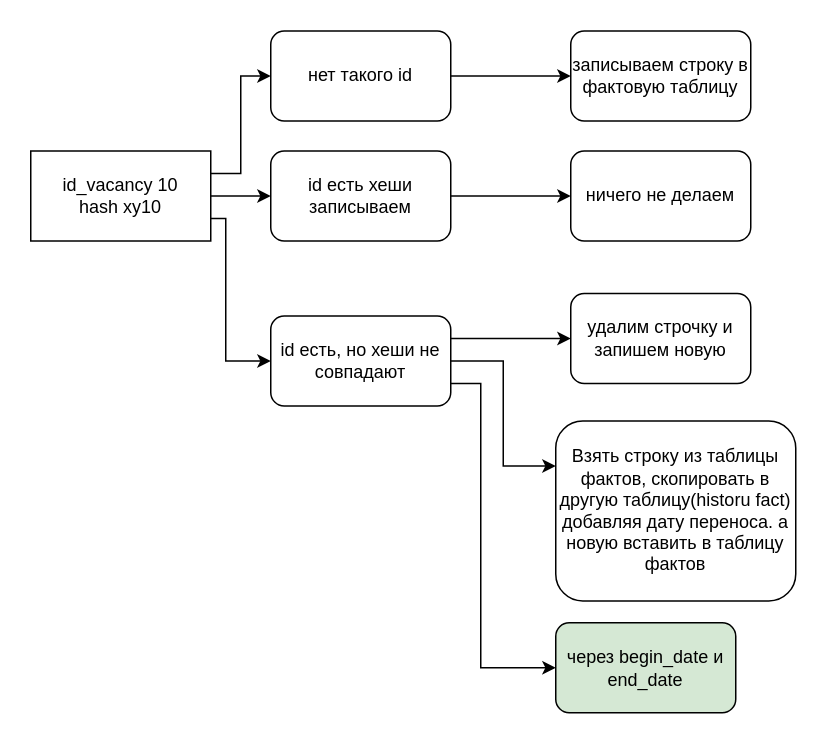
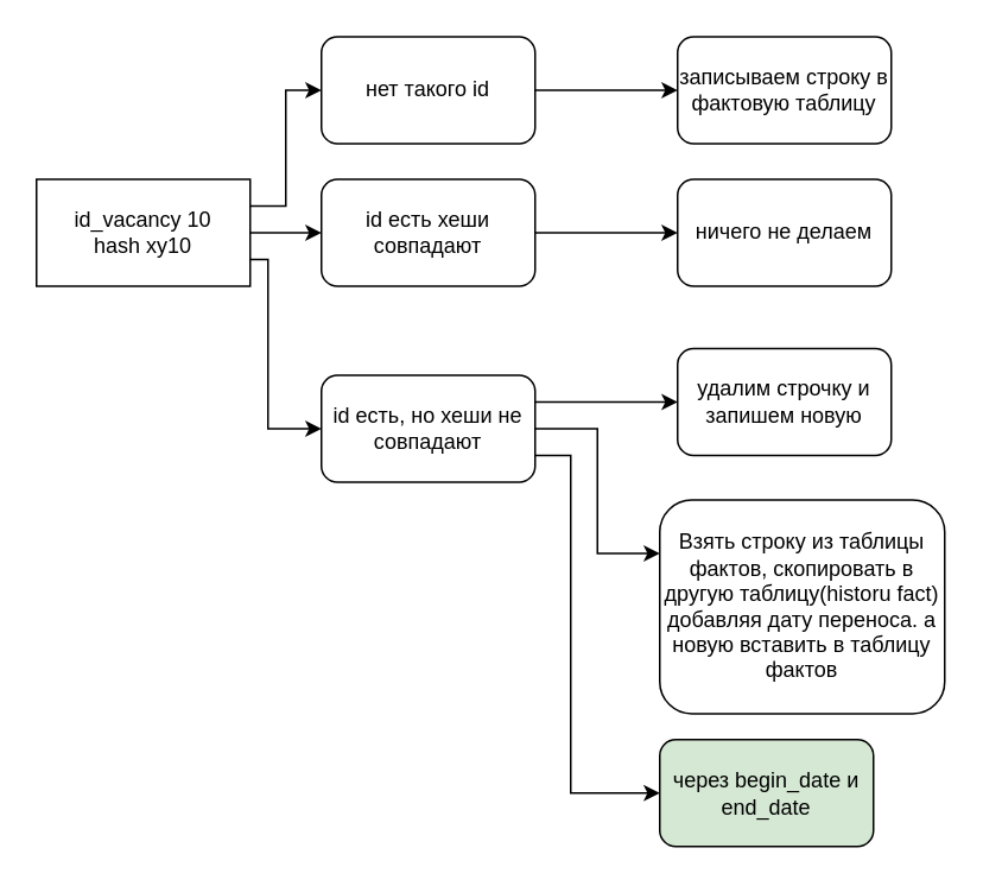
  <mxCell id="0" />
  <mxCell id="1" parent="0" />
  <mxCell id="2" style="edgeStyle=orthogonalEdgeStyle;rounded=0;orthogonalLoop=1;jettySize=auto;html=1;exitX=1;exitY=0.25;exitDx=0;exitDy=0;entryX=0;entryY=0.5;entryDx=0;entryDy=0;" edge="1" parent="1" source="5" target="7"><mxGeometry relative="1" as="geometry" /></mxCell>
  <mxCell id="3" style="edgeStyle=orthogonalEdgeStyle;rounded=0;orthogonalLoop=1;jettySize=auto;html=1;exitX=1;exitY=0.5;exitDx=0;exitDy=0;entryX=0;entryY=0.5;entryDx=0;entryDy=0;" edge="1" parent="1" source="5" target="10"><mxGeometry relative="1" as="geometry" /></mxCell>
  <mxCell id="4" style="edgeStyle=orthogonalEdgeStyle;rounded=0;orthogonalLoop=1;jettySize=auto;html=1;exitX=1;exitY=0.75;exitDx=0;exitDy=0;entryX=0;entryY=0.5;entryDx=0;entryDy=0;" edge="1" parent="1" source="5" target="15"><mxGeometry relative="1" as="geometry"><Array as="points"><mxPoint x="150" y="145" /><mxPoint x="150" y="240" /></Array></mxGeometry></mxCell>
  <mxCell id="5" value="id_vacancy 10&lt;div&gt;hash xy10&lt;/div&gt;" style="whiteSpace=wrap;html=1;rounded=0;" vertex="1" parent="1"><mxGeometry x="20" y="100" width="120" height="60" as="geometry" /></mxCell>
  <mxCell id="6" value="" style="edgeStyle=orthogonalEdgeStyle;rounded=0;orthogonalLoop=1;jettySize=auto;html=1;" edge="1" parent="1" source="7" target="8"><mxGeometry relative="1" as="geometry" /></mxCell>
  <mxCell id="7" value="нет такого id" style="rounded=1;whiteSpace=wrap;html=1;" vertex="1" parent="1"><mxGeometry x="180" y="20" width="120" height="60" as="geometry" /></mxCell>
  <mxCell id="8" value="записываем строку в фактовую таблицу" style="whiteSpace=wrap;html=1;rounded=1;" vertex="1" parent="1"><mxGeometry x="380" y="20" width="120" height="60" as="geometry" /></mxCell>
  <mxCell id="9" value="" style="edgeStyle=orthogonalEdgeStyle;rounded=0;orthogonalLoop=1;jettySize=auto;html=1;" edge="1" parent="1" source="10" target="11"><mxGeometry relative="1" as="geometry" /></mxCell>
- <mxCell id="10" value="id есть хеши записываем" style="rounded=1;whiteSpace=wrap;html=1;" vertex="1" parent="1"><mxGeometry x="180" y="100" width="120" height="60" as="geometry" /></mxCell>
+ <mxCell id="10" value="id есть хеши совпадают" style="rounded=1;whiteSpace=wrap;html=1;" vertex="1" parent="1"><mxGeometry x="180" y="100" width="120" height="60" as="geometry" /></mxCell>
  <mxCell id="11" value="ничего не делаем" style="whiteSpace=wrap;html=1;rounded=1;" vertex="1" parent="1"><mxGeometry x="380" y="100" width="120" height="60" as="geometry" /></mxCell>
  <mxCell id="12" style="edgeStyle=orthogonalEdgeStyle;rounded=0;orthogonalLoop=1;jettySize=auto;html=1;exitX=1;exitY=0.25;exitDx=0;exitDy=0;" edge="1" parent="1" source="15" target="16"><mxGeometry relative="1" as="geometry" /></mxCell>
  <mxCell id="13" style="edgeStyle=orthogonalEdgeStyle;rounded=0;orthogonalLoop=1;jettySize=auto;html=1;exitX=1;exitY=0.5;exitDx=0;exitDy=0;entryX=0;entryY=0.25;entryDx=0;entryDy=0;" edge="1" parent="1" source="15" target="17"><mxGeometry relative="1" as="geometry" /></mxCell>
  <mxCell id="14" style="edgeStyle=orthogonalEdgeStyle;rounded=0;orthogonalLoop=1;jettySize=auto;html=1;exitX=1;exitY=0.75;exitDx=0;exitDy=0;entryX=0;entryY=0.5;entryDx=0;entryDy=0;" edge="1" parent="1" source="15" target="18"><mxGeometry relative="1" as="geometry"><Array as="points"><mxPoint x="320" y="255" /><mxPoint x="320" y="445" /></Array></mxGeometry></mxCell>
  <mxCell id="15" value="id есть, но хеши не совпадают" style="rounded=1;whiteSpace=wrap;html=1;" vertex="1" parent="1"><mxGeometry x="180" y="210" width="120" height="60" as="geometry" /></mxCell>
  <mxCell id="16" value="удалим строчку и запишем новую" style="rounded=1;whiteSpace=wrap;html=1;" vertex="1" parent="1"><mxGeometry x="380" y="195" width="120" height="60" as="geometry" /></mxCell>
  <mxCell id="17" value="Взять строку из таблицы фактов, скопировать в другую таблицу(historu fact) добавляя дату переноса. а новую вставить в таблицу фактов" style="rounded=1;whiteSpace=wrap;html=1;" vertex="1" parent="1"><mxGeometry x="370" y="280" width="160" height="120" as="geometry" /></mxCell>
  <mxCell id="18" value="через begin_date и end_date" style="rounded=1;whiteSpace=wrap;html=1;fillColor=#d5e8d4;" vertex="1" parent="1"><mxGeometry x="370" y="414.5" width="120" height="60" as="geometry" /></mxCell>
